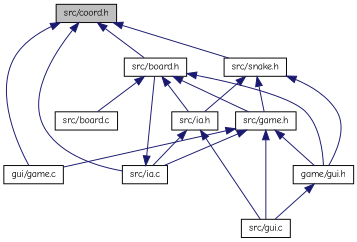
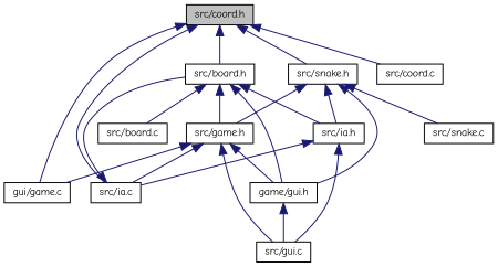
  digraph {
    fontname="Comic Neue"
    node [color=black fillcolor=white fontname="Comic Neue" fontsize=10 shape=record style=filled]
    edge [color=midnightblue dir=back fontname="Comic Neue" fontsize=10 labelfontname=Helvetica labelfontsize=10 style=solid]
    n1 [fillcolor=grey75 fontcolor=black height=0.2 label="src/coord.h" width=0.4]
    n2 [height=0.2 label="src/board.h" width=0.4]
    n3 [height=0.2 label="gui/game.c" width=0.4]
    n4 [height=0.2 label="src/ia.c" width=0.4]
    n5 [height=0.2 label="src/snake.h" width=0.4]
+   n6 [height=0.2 label="src/coord.c" width=0.4]
    n7 [height=0.2 label="src/board.c" width=0.4]
    n8 [height=0.2 label="src/game.h" width=0.4]
    n9 [height=0.2 label="game/gui.h" width=0.4]
    n10 [height=0.2 label="src/ia.h" width=0.4]
+   n11 [height=0.2 label="src/snake.c" width=0.4]
    n12 [height=0.2 label="src/gui.c" width=0.4]
    n1 -> n2
    n1 -> n3
    n1 -> n4
    n1 -> n5
+   n1 -> n6
    n2 -> n7
    n2 -> n8
    n2 -> n9
    n2 -> n10
    n4 -> n2
    n5 -> n8
    n5 -> n9
    n5 -> n10
+   n5 -> n11
    n8 -> n3
    n8 -> n4
    n8 -> n9
    n8 -> n12
    n9 -> n12
    n10 -> n4
    n10 -> n12
  }
